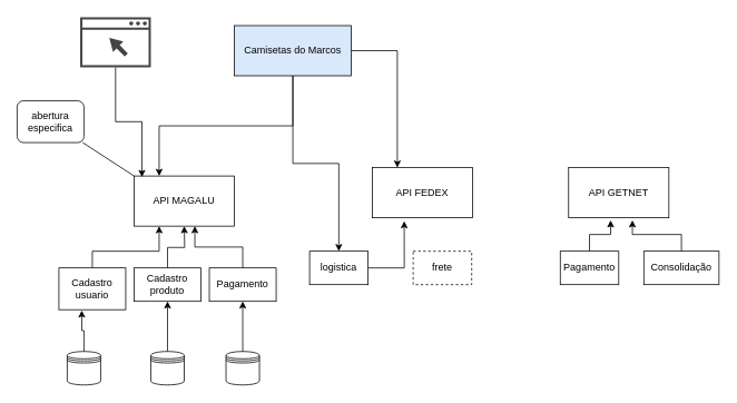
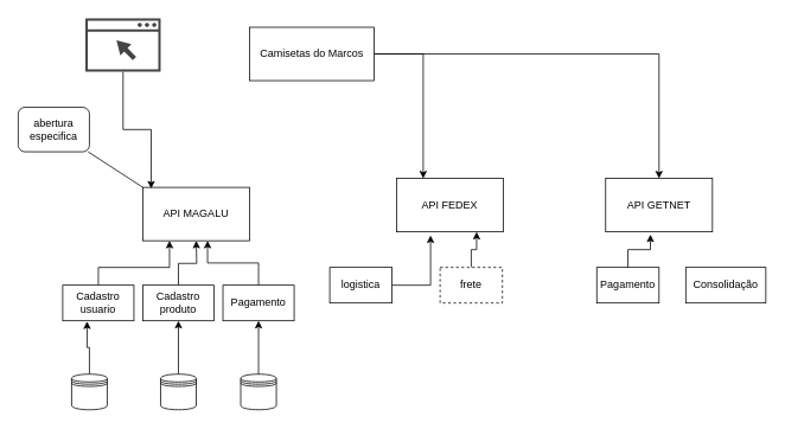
  <mxCell id="0" />
  <mxCell id="1" parent="0" />
  <mxCell id="2" value="API MAGALU" style="rounded=0;whiteSpace=wrap;html=1;" vertex="1" parent="1"><mxGeometry x="160" y="210" width="120" height="60" as="geometry" /></mxCell>
  <mxCell id="3" value="API FEDEX" style="rounded=0;whiteSpace=wrap;html=1;" vertex="1" parent="1"><mxGeometry x="445" y="200" width="120" height="60" as="geometry" /></mxCell>
  <mxCell id="4" value="API GETNET" style="rounded=0;whiteSpace=wrap;html=1;" vertex="1" parent="1"><mxGeometry x="680" y="200" width="120" height="60" as="geometry" /></mxCell>
  <mxCell id="5" style="edgeStyle=orthogonalEdgeStyle;rounded=0;orthogonalLoop=1;jettySize=auto;html=1;entryX=0.25;entryY=1;entryDx=0;entryDy=0;" edge="1" parent="1" source="6" target="2"><mxGeometry relative="1" as="geometry"><Array as="points"><mxPoint x="110" y="300" /><mxPoint x="190" y="300" /></Array></mxGeometry></mxCell>
- <mxCell id="6" value="Cadastro usuario" style="rounded=0;whiteSpace=wrap;html=1;" vertex="1" parent="1"><mxGeometry x="70" y="320" width="80" height="50" as="geometry" /></mxCell>
+ <mxCell id="6" value="Cadastro usuario" style="rounded=0;whiteSpace=wrap;html=1;" vertex="1" parent="1"><mxGeometry x="70" y="320" width="80" height="40" as="geometry" /></mxCell>
  <mxCell id="7" style="edgeStyle=orthogonalEdgeStyle;rounded=0;orthogonalLoop=1;jettySize=auto;html=1;exitX=0.5;exitY=0;exitDx=0;exitDy=0;" edge="1" parent="1" source="8"><mxGeometry relative="1" as="geometry"><mxPoint x="220" y="270" as="targetPoint" /></mxGeometry></mxCell>
  <mxCell id="8" value="Cadastro produto" style="rounded=0;whiteSpace=wrap;html=1;" vertex="1" parent="1"><mxGeometry x="160" y="320" width="80" height="40" as="geometry" /></mxCell>
  <mxCell id="9" style="edgeStyle=orthogonalEdgeStyle;rounded=0;orthogonalLoop=1;jettySize=auto;html=1;exitX=0.5;exitY=0;exitDx=0;exitDy=0;entryX=0.606;entryY=1;entryDx=0;entryDy=0;entryPerimeter=0;" edge="1" parent="1" source="10" target="2"><mxGeometry relative="1" as="geometry" /></mxCell>
  <mxCell id="10" value="Pagamento" style="rounded=0;whiteSpace=wrap;html=1;" vertex="1" parent="1"><mxGeometry x="250" y="320" width="80" height="40" as="geometry" /></mxCell>
  <mxCell id="11" style="edgeStyle=orthogonalEdgeStyle;rounded=0;orthogonalLoop=1;jettySize=auto;html=1;entryX=0.319;entryY=1.067;entryDx=0;entryDy=0;entryPerimeter=0;" edge="1" parent="1" source="12" target="3"><mxGeometry relative="1" as="geometry" /></mxCell>
  <mxCell id="12" value="logistica" style="rounded=0;whiteSpace=wrap;html=1;" vertex="1" parent="1"><mxGeometry x="370" y="300" width="70" height="40" as="geometry" /></mxCell>
+ <mxCell id="13" style="edgeStyle=orthogonalEdgeStyle;rounded=0;orthogonalLoop=1;jettySize=auto;html=1;entryX=0.75;entryY=1;entryDx=0;entryDy=0;" edge="1" parent="1" source="14" target="3"><mxGeometry relative="1" as="geometry" /></mxCell>
  <mxCell id="14" value="frete" style="rounded=0;whiteSpace=wrap;html=1;dashed=1;" vertex="1" parent="1"><mxGeometry x="494" y="300" width="70" height="40" as="geometry" /></mxCell>
  <mxCell id="15" style="edgeStyle=orthogonalEdgeStyle;rounded=0;orthogonalLoop=1;jettySize=auto;html=1;entryX=0.419;entryY=1.05;entryDx=0;entryDy=0;entryPerimeter=0;" edge="1" parent="1" source="16" target="4"><mxGeometry relative="1" as="geometry" /></mxCell>
  <mxCell id="16" value="Pagamento" style="rounded=0;whiteSpace=wrap;html=1;" vertex="1" parent="1"><mxGeometry x="670" y="300" width="70" height="40" as="geometry" /></mxCell>
- <mxCell id="17" style="edgeStyle=orthogonalEdgeStyle;rounded=0;orthogonalLoop=1;jettySize=auto;html=1;entryX=0.636;entryY=1.05;entryDx=0;entryDy=0;entryPerimeter=0;" edge="1" parent="1" source="18" target="4"><mxGeometry relative="1" as="geometry" /></mxCell>
  <mxCell id="18" value="Consolidação" style="rounded=0;whiteSpace=wrap;html=1;" vertex="1" parent="1"><mxGeometry x="770" y="300" width="90" height="40" as="geometry" /></mxCell>
- <mxCell id="19" style="edgeStyle=orthogonalEdgeStyle;rounded=0;orthogonalLoop=1;jettySize=auto;html=1;entryX=0.25;entryY=0;entryDx=0;entryDy=0;" edge="1" parent="1" source="22" target="2"><mxGeometry relative="1" as="geometry" /></mxCell>
  <mxCell id="20" style="edgeStyle=orthogonalEdgeStyle;rounded=0;orthogonalLoop=1;jettySize=auto;html=1;entryX=0.25;entryY=0;entryDx=0;entryDy=0;" edge="1" parent="1" source="22" target="3"><mxGeometry relative="1" as="geometry" /></mxCell>
- <mxCell id="21" style="edgeStyle=orthogonalEdgeStyle;rounded=0;orthogonalLoop=1;jettySize=auto;html=1;" edge="1" parent="1" source="22" target="12"><mxGeometry relative="1" as="geometry" /></mxCell>
- <mxCell id="22" value="Camisetas do Marcos" style="rounded=0;whiteSpace=wrap;html=1;fillColor=#dae8fc;" vertex="1" parent="1"><mxGeometry x="280" y="30" width="140" height="60" as="geometry" /></mxCell>
+ <mxCell id="21" style="edgeStyle=orthogonalEdgeStyle;rounded=0;orthogonalLoop=1;jettySize=auto;html=1;" edge="1" parent="1" source="22" target="4"><mxGeometry relative="1" as="geometry" /></mxCell>
+ <mxCell id="22" value="Camisetas do Marcos" style="rounded=0;whiteSpace=wrap;html=1;" vertex="1" parent="1"><mxGeometry x="280" y="30" width="140" height="60" as="geometry" /></mxCell>
  <mxCell id="23" style="edgeStyle=orthogonalEdgeStyle;rounded=0;orthogonalLoop=1;jettySize=auto;html=1;entryX=0.342;entryY=1.017;entryDx=0;entryDy=0;entryPerimeter=0;" edge="1" parent="1" source="24" target="6"><mxGeometry relative="1" as="geometry" /></mxCell>
  <mxCell id="24" value="" style="shape=datastore;whiteSpace=wrap;html=1;" vertex="1" parent="1"><mxGeometry y="420" width="40" height="40" as="geometry" x="80" /></mxCell>
  <mxCell id="25" style="edgeStyle=orthogonalEdgeStyle;rounded=0;orthogonalLoop=1;jettySize=auto;html=1;entryX=0.5;entryY=1;entryDx=0;entryDy=0;" edge="1" parent="1" source="26" target="8"><mxGeometry relative="1" as="geometry"><mxPoint x="200" y="370" as="targetPoint" /></mxGeometry></mxCell>
  <mxCell id="26" value="" style="shape=datastore;whiteSpace=wrap;html=1;" vertex="1" parent="1"><mxGeometry x="180" y="420" width="40" height="40" as="geometry" /></mxCell>
  <mxCell id="27" style="edgeStyle=orthogonalEdgeStyle;rounded=0;orthogonalLoop=1;jettySize=auto;html=1;entryX=0.5;entryY=1;entryDx=0;entryDy=0;" edge="1" parent="1" source="28" target="10"><mxGeometry relative="1" as="geometry" /></mxCell>
  <mxCell id="28" value="" style="shape=datastore;whiteSpace=wrap;html=1;" vertex="1" parent="1"><mxGeometry x="270" y="420" width="40" height="40" as="geometry" /></mxCell>
  <mxCell id="29" value="" style="endArrow=none;html=1;rounded=0;exitX=0;exitY=0;exitDx=0;exitDy=0;" edge="1" parent="1" source="2" target="30"><mxGeometry width="50" height="50" relative="1" as="geometry"><mxPoint x="90" y="180" as="sourcePoint" /><mxPoint x="160" y="210" as="targetPoint" /></mxGeometry></mxCell>
  <mxCell id="30" value="abertura especifica" style="rounded=1;whiteSpace=wrap;html=1;" vertex="1" parent="1"><mxGeometry x="20" y="120" width="80" height="50" as="geometry" /></mxCell>
  <mxCell id="31" style="edgeStyle=orthogonalEdgeStyle;rounded=0;orthogonalLoop=1;jettySize=auto;html=1;entryX=0.078;entryY=0.022;entryDx=0;entryDy=0;entryPerimeter=0;" edge="1" parent="1" source="32" target="2"><mxGeometry relative="1" as="geometry" /></mxCell>
  <mxCell id="32" value="" style="sketch=0;pointerEvents=1;shadow=0;dashed=0;html=1;strokeColor=none;fillColor=#434445;aspect=fixed;labelPosition=center;verticalLabelPosition=bottom;verticalAlign=top;align=center;outlineConnect=0;shape=mxgraph.vvd.web_browser;" vertex="1" parent="1"><mxGeometry x="95.49" y="20" width="84.51" height="60" as="geometry" /></mxCell>
